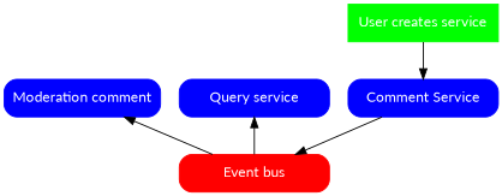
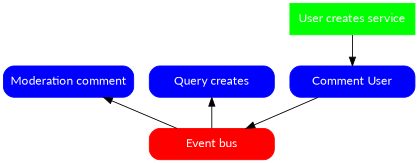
  digraph {
    fontname=Lato
    rankdir=TB
    node [color=blue fontcolor=white fontname=Lato shape=box style="rounded,filled"]
    edge [fontname=Lato]
-   "Comment Service" [width=2]
+   "Comment Service" [width=2 label="Comment User"]
    n2 [label="Moderation comment" width=2]
-   "Query service" [width=2]
+   "Query service" [width=2 label="Query creates"]
    "Event bus" [color=red width=2]
    n5 [color=green label="User creates service" style=filled width=2]
    subgraph sub_1 {
      rank=same
      "Comment Service"
      n2
      "Query service"
    }
    "Comment Service" -> "Event bus"
    "Event bus" -> n2
    "Event bus" -> "Query service"
    n5 -> "Comment Service"
  }
